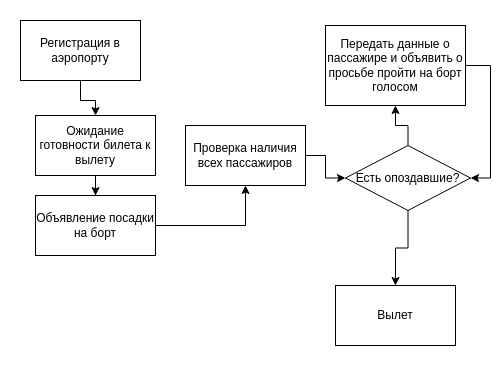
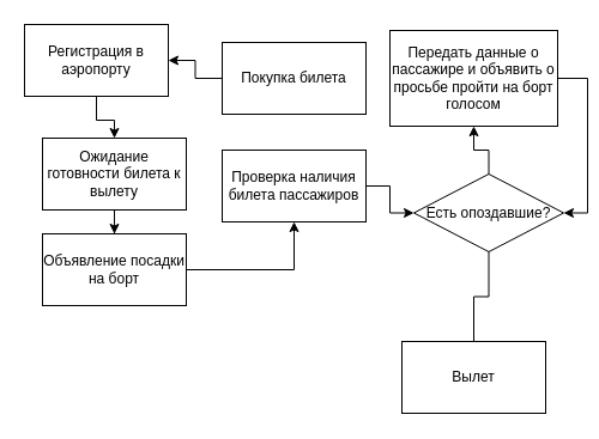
  <mxCell id="0" />
  <mxCell id="1" parent="0" />
+ <mxCell id="2" value="" style="edgeStyle=orthogonalEdgeStyle;rounded=0;orthogonalLoop=1;jettySize=auto;html=1;" edge="1" parent="1" source="3" target="5"><mxGeometry relative="1" as="geometry" /></mxCell>
+ <mxCell id="3" value="Покупка билета" style="rounded=0;whiteSpace=wrap;html=1;" vertex="1" parent="1"><mxGeometry x="185" y="35" width="120" height="60" as="geometry" /></mxCell>
  <mxCell id="4" style="edgeStyle=orthogonalEdgeStyle;rounded=0;orthogonalLoop=1;jettySize=auto;html=1;entryX=0.5;entryY=0;entryDx=0;entryDy=0;" edge="1" parent="1" source="5" target="9"><mxGeometry relative="1" as="geometry"><mxPoint x="95" y="125" as="targetPoint" /></mxGeometry></mxCell>
  <mxCell id="5" value="Регистрация в аэропорту" style="whiteSpace=wrap;html=1;rounded=0;" vertex="1" parent="1"><mxGeometry x="20" y="20" width="120" height="60" as="geometry" /></mxCell>
  <mxCell id="6" value="" style="edgeStyle=orthogonalEdgeStyle;rounded=0;orthogonalLoop=1;jettySize=auto;html=1;" edge="1" parent="1" source="7" target="11"><mxGeometry relative="1" as="geometry" /></mxCell>
  <mxCell id="7" value="Объявление посадки на борт" style="whiteSpace=wrap;html=1;rounded=0;glass=0;" vertex="1" parent="1"><mxGeometry x="35" y="195" width="120" height="60" as="geometry" /></mxCell>
  <mxCell id="8" style="edgeStyle=orthogonalEdgeStyle;rounded=0;orthogonalLoop=1;jettySize=auto;html=1;" edge="1" parent="1" source="9" target="7"><mxGeometry relative="1" as="geometry" /></mxCell>
  <mxCell id="9" value="Ожидание готовности билета к вылету" style="rounded=0;whiteSpace=wrap;html=1;glass=0;" vertex="1" parent="1"><mxGeometry x="35" y="115" width="120" height="60" as="geometry" /></mxCell>
  <mxCell id="10" value="" style="edgeStyle=orthogonalEdgeStyle;rounded=0;orthogonalLoop=1;jettySize=auto;html=1;" edge="1" parent="1" source="11" target="14"><mxGeometry relative="1" as="geometry" /></mxCell>
- <mxCell id="11" value="Проверка наличия всех пассажиров" style="rounded=0;whiteSpace=wrap;html=1;glass=0;" vertex="1" parent="1"><mxGeometry x="185" y="125" width="120" height="60" as="geometry" /></mxCell>
+ <mxCell id="11" value="Проверка наличия билета пассажиров" style="rounded=0;whiteSpace=wrap;html=1;glass=0;" vertex="1" parent="1"><mxGeometry x="185" y="125" width="120" height="60" as="geometry" /></mxCell>
  <mxCell id="12" value="" style="edgeStyle=orthogonalEdgeStyle;rounded=0;orthogonalLoop=1;jettySize=auto;html=1;" edge="1" parent="1" source="14" target="16"><mxGeometry relative="1" as="geometry" /></mxCell>
- <mxCell id="13" value="" style="edgeStyle=orthogonalEdgeStyle;rounded=0;orthogonalLoop=1;jettySize=auto;html=1;" edge="1" parent="1" source="14" target="17"><mxGeometry relative="1" as="geometry" /></mxCell>
+ <mxCell id="13" value="" style="edgeStyle=orthogonalEdgeStyle;rounded=0;orthogonalLoop=1;jettySize=auto;html=1;endArrow=none;" edge="1" parent="1" source="14" target="17"><mxGeometry relative="1" as="geometry" /></mxCell>
  <mxCell id="14" value="Есть опоздавшие?" style="rhombus;whiteSpace=wrap;html=1;rounded=0;glass=0;" vertex="1" parent="1"><mxGeometry x="345" y="145" width="125" height="65" as="geometry" /></mxCell>
  <mxCell id="15" style="edgeStyle=orthogonalEdgeStyle;rounded=0;orthogonalLoop=1;jettySize=auto;html=1;entryX=1;entryY=0.5;entryDx=0;entryDy=0;exitX=1;exitY=0.5;exitDx=0;exitDy=0;" edge="1" parent="1" source="16" target="14"><mxGeometry relative="1" as="geometry" /></mxCell>
  <mxCell id="16" value="Передать данные о пассажире и объявить о просьбе пройти на борт голосом" style="whiteSpace=wrap;html=1;rounded=0;glass=0;" vertex="1" parent="1"><mxGeometry x="325" y="25" width="140" height="80" as="geometry" /></mxCell>
  <mxCell id="17" value="Вылет" style="whiteSpace=wrap;html=1;rounded=0;glass=0;" vertex="1" parent="1"><mxGeometry x="335" y="285" width="120" height="60" as="geometry" /></mxCell>
